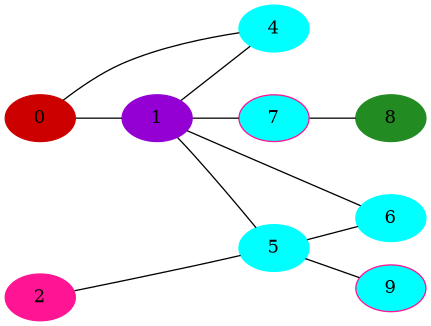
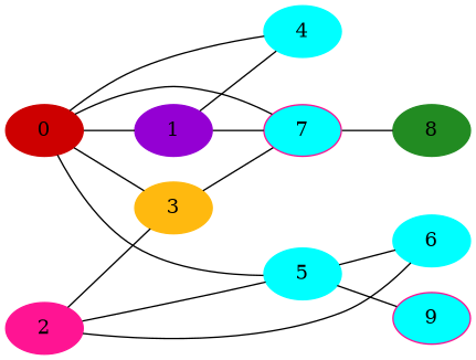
  graph {
    rankdir=LR
    node [color=cyan style=filled]
    0 [color=red3]
    1 [color=darkviolet]
+   3 [color=darkgoldenrod1]
    4
    7 [color=deeppink fillcolor=cyan]
    5
    8 [color=forestgreen]
    2 [color=deeppink]
    6
    9 [color=deeppink fillcolor=cyan]
    0 -- 1
+   0 -- 3
    0 -- 4
+   0 -- 7
    1 -- 4
    1 -- 7
-   1 -- 5
+   0 -- 5
+   3 -- 7
    7 -- 8
    5 -- 6
    5 -- 9
+   2 -- 3
    2 -- 5
-   1 -- 6
+   2 -- 6
  }
